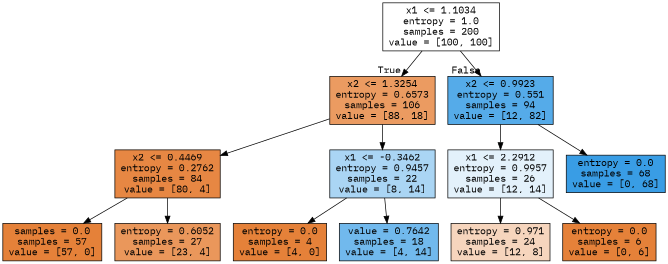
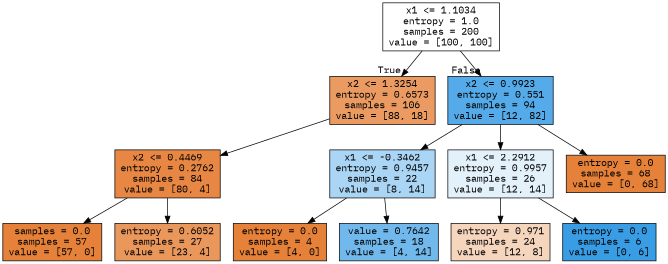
  digraph {
    fontname="IBM Plex Mono"
    node [color=black fillcolor="#399de5ff" fontname="IBM Plex Mono" shape=box style=filled]
    edge [fontname="IBM Plex Mono"]
    n1 [fillcolor="#e5813900" label="x1 <= 1.1034\nentropy = 1.0\nsamples = 200\nvalue = [100, 100]"]
    n2 [fillcolor="#e58139cb" label="x2 <= 1.3254\nentropy = 0.6573\nsamples = 106\nvalue = [88, 18]"]
    n3 [fillcolor="#399de5da" label="x2 <= 0.9923\nentropy = 0.551\nsamples = 94\nvalue = [12, 82]"]
    n4 [fillcolor="#e58139f2" label="x2 <= 0.4469\nentropy = 0.2762\nsamples = 84\nvalue = [80, 4]"]
    n5 [fillcolor="#399de56d" label="x1 <= -0.3462\nentropy = 0.9457\nsamples = 22\nvalue = [8, 14]"]
    n6 [fillcolor="#399de524" label="x1 <= 2.2912\nentropy = 0.9957\nsamples = 26\nvalue = [12, 14]"]
-   n7 [label="entropy = 0.0\nsamples = 68\nvalue = [0, 68]"]
+   n7 [fillcolor="#e58139ff" label="entropy = 0.0\nsamples = 68\nvalue = [0, 68]"]
    n8 [fillcolor="#e58139ff" label="samples = 0.0\nsamples = 57\nvalue = [57, 0]"]
    n9 [fillcolor="#e58139d3" label="entropy = 0.6052\nsamples = 27\nvalue = [23, 4]"]
    n10 [fillcolor="#e58139ff" label="entropy = 0.0\nsamples = 4\nvalue = [4, 0]"]
    n11 [fillcolor="#399de5b6" label="value = 0.7642\nsamples = 18\nvalue = [4, 14]"]
    n12 [fillcolor="#e5813955" label="entropy = 0.971\nsamples = 24\nvalue = [12, 8]"]
-   n13 [fillcolor="#e58139ff" label="entropy = 0.0\nsamples = 6\nvalue = [0, 6]"]
+   n13 [label="entropy = 0.0\nsamples = 6\nvalue = [0, 6]"]
    n1 -> n2 [headlabel=True labelangle=45 labeldistance=2.5]
    n1 -> n3 [headlabel=False labelangle=-45 labeldistance=2.5]
    n2 -> n4
-   n2 -> n5
+   n3 -> n5
    n3 -> n6
    n3 -> n7
    n4 -> n8
    n4 -> n9
    n5 -> n10
    n5 -> n11
    n6 -> n12
    n6 -> n13
  }
